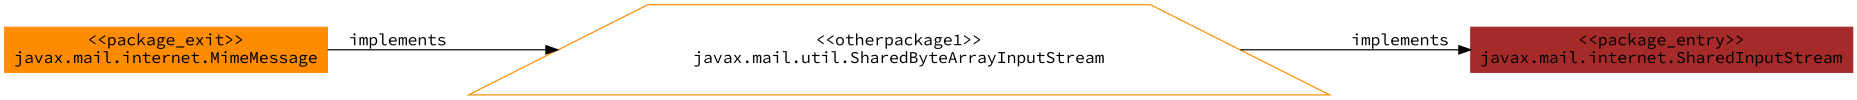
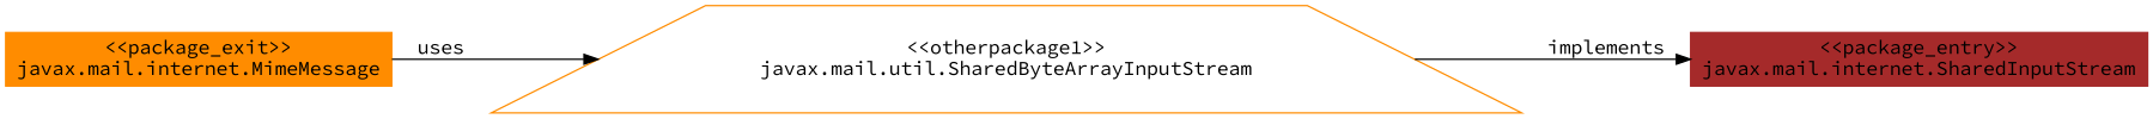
  digraph {
    rankdir=LR
    fontname="Source Code Pro"
    node [color=darkorange style=filled shape=box fontname="Source Code Pro"]
    edge [style=solid fontname="Source Code Pro"]
    n1 [label="<<package_exit>>\njavax.mail.internet.MimeMessage"]
    n2 [label="<<otherpackage1>>\njavax.mail.util.SharedByteArrayInputStream" shape=trapezium style=""]
    n3 [color=brown label="<<package_entry>>\njavax.mail.internet.SharedInputStream"]
-   n1 -> n2 [label=implements]
+   n1 -> n2 [label=uses]
    n2 -> n3 [label=implements]
  }
